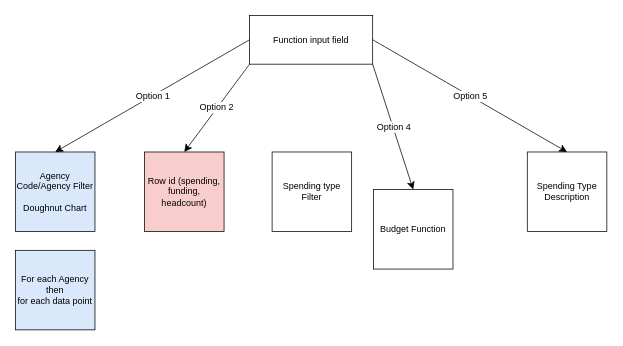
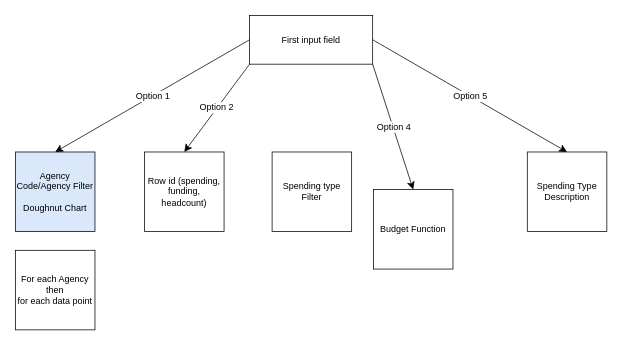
  <mxCell id="0" />
  <mxCell id="1" parent="0" />
- <mxCell id="2" value="Function input field" style="rounded=0;whiteSpace=wrap;html=1;" vertex="1" parent="1"><mxGeometry x="332" y="20" width="164" height="65" as="geometry" /></mxCell>
+ <mxCell id="2" value="First input field" style="rounded=0;whiteSpace=wrap;html=1;" vertex="1" parent="1"><mxGeometry x="332" y="20" width="164" height="65" as="geometry" /></mxCell>
  <mxCell id="3" value="&lt;div&gt;Agency Code/Agency Filter&lt;/div&gt;&lt;div&gt;&lt;br&gt;&lt;/div&gt;&lt;div&gt;Doughnut Chart&lt;br&gt;&lt;/div&gt;" style="whiteSpace=wrap;html=1;aspect=fixed;fillColor=#dae8fc;" vertex="1" parent="1"><mxGeometry x="20" y="202" width="106" height="106" as="geometry" /></mxCell>
- <mxCell id="4" value="Row id (spending, funding, headcount)" style="whiteSpace=wrap;html=1;aspect=fixed;fillColor=#f8cecc;" vertex="1" parent="1"><mxGeometry x="192" y="202" width="106" height="106" as="geometry" /></mxCell>
+ <mxCell id="4" value="Row id (spending, funding, headcount)" style="whiteSpace=wrap;html=1;aspect=fixed;" vertex="1" parent="1"><mxGeometry x="192" y="202" width="106" height="106" as="geometry" /></mxCell>
  <mxCell id="5" value="Spending type Filter" style="whiteSpace=wrap;html=1;aspect=fixed;" vertex="1" parent="1"><mxGeometry x="362" y="202" width="106" height="106" as="geometry" /></mxCell>
  <mxCell id="6" value="Budget Function" style="whiteSpace=wrap;html=1;aspect=fixed;" vertex="1" parent="1"><mxGeometry x="497" y="252" width="106" height="106" as="geometry" /></mxCell>
  <mxCell id="7" value="Spending Type Description" style="whiteSpace=wrap;html=1;aspect=fixed;" vertex="1" parent="1"><mxGeometry x="702" y="202" width="106" height="106" as="geometry" /></mxCell>
  <mxCell id="8" value="" style="endArrow=classic;html=1;rounded=0;fontSize=12;startSize=8;endSize=8;curved=1;entryX=0.5;entryY=0;entryDx=0;entryDy=0;exitX=0;exitY=0.5;exitDx=0;exitDy=0;" edge="1" parent="1" source="2" target="3"><mxGeometry relative="1" as="geometry"><mxPoint x="247" y="20" as="sourcePoint" /><mxPoint x="674" y="393" as="targetPoint" /></mxGeometry></mxCell>
  <mxCell id="9" value="Option 1" style="edgeLabel;resizable=0;html=1;fontSize=12;;align=center;verticalAlign=middle;" connectable="0" vertex="1" parent="8"><mxGeometry relative="1" as="geometry" /></mxCell>
  <mxCell id="10" value="" style="endArrow=classic;html=1;rounded=0;fontSize=12;startSize=8;endSize=8;curved=1;entryX=0.5;entryY=0;entryDx=0;entryDy=0;exitX=0;exitY=1;exitDx=0;exitDy=0;" edge="1" parent="1" source="2" target="4"><mxGeometry width="50" height="50" relative="1" as="geometry"><mxPoint x="599" y="418" as="sourcePoint" /><mxPoint x="649" y="368" as="targetPoint" /></mxGeometry></mxCell>
  <mxCell id="11" value="Option 2" style="edgeLabel;html=1;align=center;verticalAlign=middle;resizable=0;points=[];fontSize=12;" vertex="1" connectable="0" parent="10"><mxGeometry x="-0.001" y="-1" relative="1" as="geometry"><mxPoint as="offset" /></mxGeometry></mxCell>
  <mxCell id="12" value="" style="endArrow=classic;html=1;rounded=0;fontSize=12;startSize=8;endSize=8;curved=1;exitX=1;exitY=1;exitDx=0;exitDy=0;entryX=0.5;entryY=0;entryDx=0;entryDy=0;" edge="1" parent="1" source="2" target="6"><mxGeometry relative="1" as="geometry"><mxPoint x="574" y="393" as="sourcePoint" /><mxPoint x="674" y="393" as="targetPoint" /></mxGeometry></mxCell>
  <mxCell id="13" value="Option 4" style="edgeLabel;resizable=0;html=1;fontSize=12;;align=center;verticalAlign=middle;" connectable="0" vertex="1" parent="12"><mxGeometry relative="1" as="geometry" /></mxCell>
  <mxCell id="14" value="" style="endArrow=classic;html=1;rounded=0;fontSize=12;startSize=8;endSize=8;curved=1;exitX=1;exitY=0.5;exitDx=0;exitDy=0;entryX=0.5;entryY=0;entryDx=0;entryDy=0;" edge="1" parent="1" source="2" target="7"><mxGeometry relative="1" as="geometry"><mxPoint x="574" y="393" as="sourcePoint" /><mxPoint x="674" y="393" as="targetPoint" /></mxGeometry></mxCell>
  <mxCell id="15" value="Option 5" style="edgeLabel;resizable=0;html=1;fontSize=12;;align=center;verticalAlign=middle;" connectable="0" vertex="1" parent="14"><mxGeometry relative="1" as="geometry" /></mxCell>
- <mxCell id="16" value="&lt;div&gt;For each Agency &lt;br&gt;&lt;/div&gt;&lt;div&gt;then&lt;/div&gt;&lt;div&gt;for each data point&lt;br&gt;&lt;/div&gt;" style="whiteSpace=wrap;html=1;aspect=fixed;fillColor=#dae8fc;" vertex="1" parent="1"><mxGeometry x="20" y="333" width="106" height="106" as="geometry" /></mxCell>
+ <mxCell id="16" value="&lt;div&gt;For each Agency &lt;br&gt;&lt;/div&gt;&lt;div&gt;then&lt;/div&gt;&lt;div&gt;for each data point&lt;br&gt;&lt;/div&gt;" style="whiteSpace=wrap;html=1;aspect=fixed;" vertex="1" parent="1"><mxGeometry x="20" y="333" width="106" height="106" as="geometry" /></mxCell>
